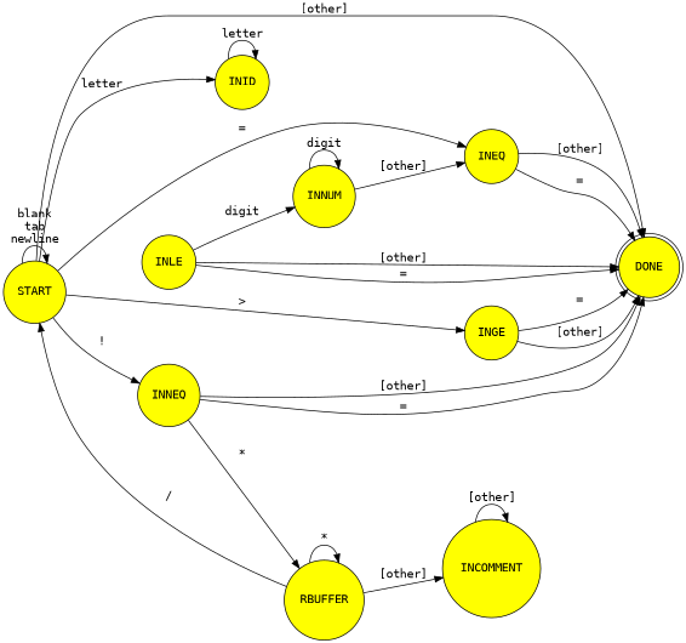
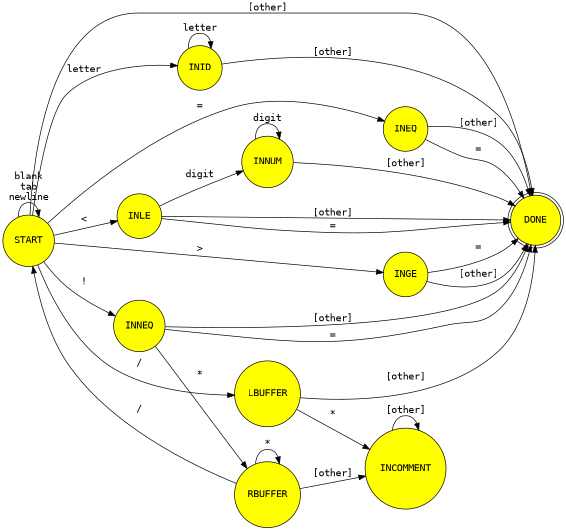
  digraph {
    rankdir=LR
    node [fillcolor=yellow fontname=Consolas shape=circle style=filled]
    edge [fontname=Consolas]
    START
    INID
    INEQ
    INLE
    INGE
    INNEQ
+   LBUFFER
    DONE [shape=doublecircle]
    INNUM
    RBUFFER
    INCOMMENT
    START -> START [label="blank\ntab\nnewline"]
    START -> INID [label=letter]
    START -> INEQ [label="="]
+   START -> INLE [label="<"]
    START -> INGE [label=">"]
    START -> INNEQ [label="!"]
+   START -> LBUFFER [label="/"]
    START -> DONE [label="[other]"]
    INID -> INID [label=letter]
+   INID -> DONE [label="[other]"]
    INEQ -> DONE [label="[other]"]
    INEQ -> DONE [label="="]
    INLE -> DONE [label="[other]"]
    INLE -> DONE [label="="]
    INLE -> INNUM [label=digit]
    INGE -> DONE [label="[other]"]
    INGE -> DONE [label="="]
    INNEQ -> DONE [label="[other]"]
    INNEQ -> DONE [label="="]
    INNEQ -> RBUFFER [label="*"]
-   INNUM -> INEQ [label="[other]"]
+   LBUFFER -> DONE [label="[other]"]
+   LBUFFER -> INCOMMENT [label="*"]
+   INNUM -> DONE [label="[other]"]
    INNUM -> INNUM [label=digit]
    RBUFFER -> START [label="/"]
    RBUFFER -> RBUFFER [label="*"]
    RBUFFER -> INCOMMENT [label="[other]"]
    INCOMMENT -> INCOMMENT [label="[other]"]
  }
